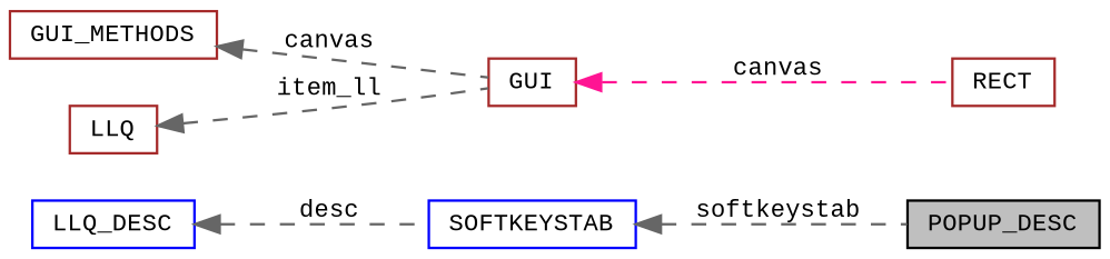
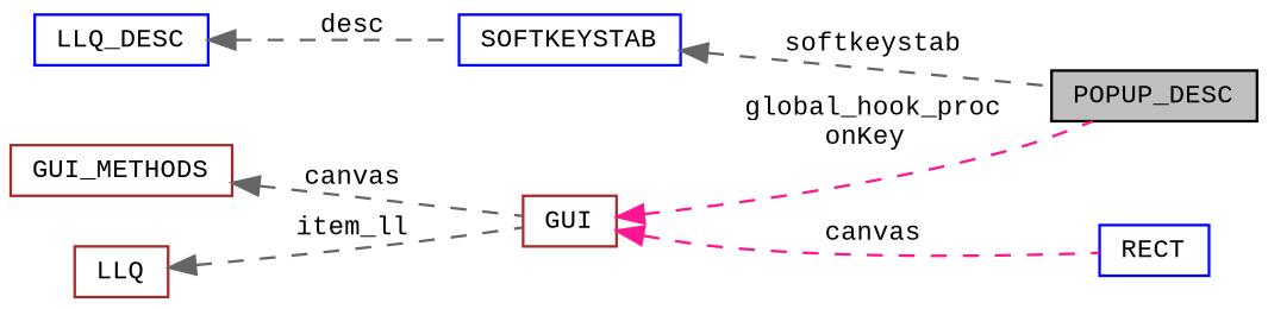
  digraph {
    fontname="Liberation Mono"
    rankdir=LR
    node [color=brown fillcolor=white fontname="Liberation Mono" fontsize=10 shape=record style=filled]
    edge [color=gray40 dir=back fontname="Liberation Mono" fontsize=10 labelfontname=Helvetica labelfontsize=10 style=dashed]
    n1 [color=black fillcolor=grey75 fontcolor=black height=0.2 label=POPUP_DESC width=0.4]
    n2 [color=blue height=0.2 label=SOFTKEYSTAB width=0.4]
    n3 [color=blue height=0.2 label=LLQ_DESC width=0.4]
    n4 [height=0.2 label=GUI width=0.4]
-   n5 [height=0.2 label=RECT width=0.4]
+   n5 [color=blue height=0.2 label=RECT width=0.4]
    n6 [height=0.2 label=GUI_METHODS width=0.4]
    n7 [height=0.2 label=LLQ width=0.4]
    n2 -> n1 [label=" softkeystab"]
    n3 -> n2 [label=" desc"]
+   n4 -> n1 [color=deeppink label=" global_hook_proc\nonKey"]
    n4 -> n5 [color=deeppink label=" canvas"]
    n6 -> n4 [label=" canvas"]
    n7 -> n4 [label=" item_ll"]
  }
